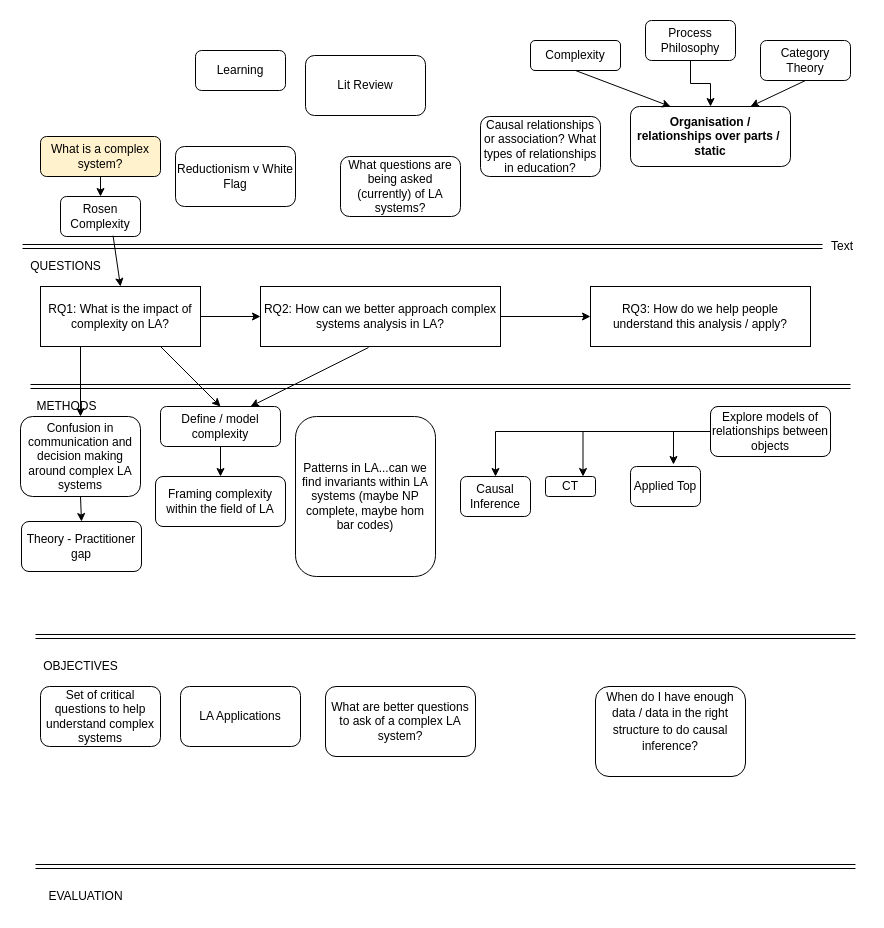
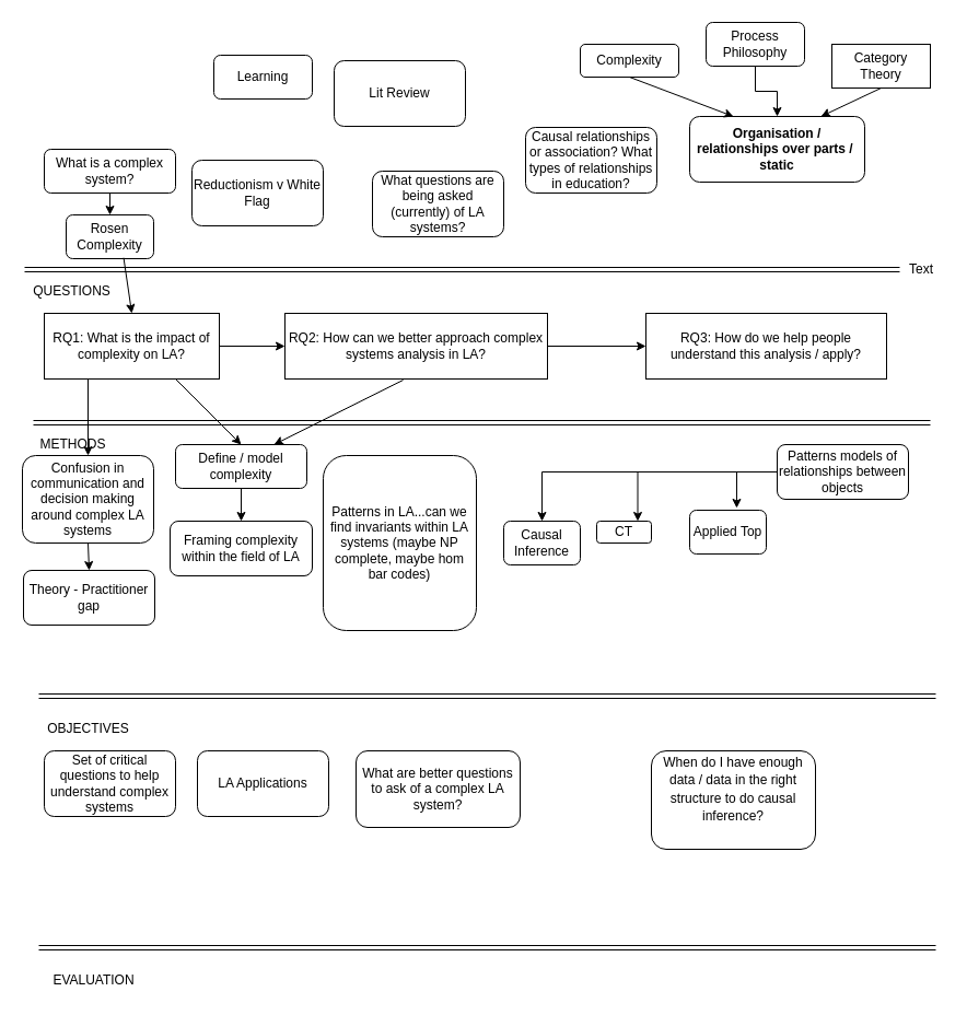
  <mxCell id="0" />
  <mxCell id="1" parent="0" />
  <mxCell id="2" value="&lt;span&gt;RQ1: What is the impact of complexity on LA?&lt;/span&gt;" style="rounded=0;whiteSpace=wrap;html=1;" parent="1" vertex="1"><mxGeometry x="40" y="286" width="160" height="60" as="geometry" /></mxCell>
  <mxCell id="3" value="RQ2: How can we better approach complex systems analysis in LA?" style="rounded=0;whiteSpace=wrap;html=1;" parent="1" vertex="1"><mxGeometry x="260" y="286" width="240" height="60" as="geometry" /></mxCell>
  <mxCell id="4" value="" style="shape=link;html=1;" parent="1" edge="1"><mxGeometry width="50" height="50" relative="1" as="geometry"><mxPoint x="30" y="386" as="sourcePoint" /><mxPoint x="850" y="386" as="targetPoint" /></mxGeometry></mxCell>
  <mxCell id="5" value="" style="shape=link;html=1;" parent="1" edge="1"><mxGeometry width="50" height="50" relative="1" as="geometry"><mxPoint x="35" y="636" as="sourcePoint" /><mxPoint x="855" y="636" as="targetPoint" /></mxGeometry></mxCell>
  <mxCell id="6" value="" style="shape=link;html=1;" parent="1" target="7" edge="1"><mxGeometry width="50" height="50" relative="1" as="geometry"><mxPoint x="22" y="246" as="sourcePoint" /><mxPoint x="842" y="246" as="targetPoint" /></mxGeometry></mxCell>
  <mxCell id="7" value="Text" style="text;html=1;strokeColor=none;fillColor=none;align=center;verticalAlign=middle;whiteSpace=wrap;rounded=0;" parent="1" vertex="1"><mxGeometry x="822" y="236" width="40" height="20" as="geometry" /></mxCell>
  <mxCell id="8" value="QUESTIONS" style="text;html=1;align=center;verticalAlign=middle;resizable=0;points=[];autosize=1;" parent="1" vertex="1"><mxGeometry y="256" width="90" height="20" as="geometry" x="20" /></mxCell>
  <mxCell id="9" value="OBJECTIVES" style="text;html=1;align=center;verticalAlign=middle;resizable=0;points=[];autosize=1;" parent="1" vertex="1"><mxGeometry x="35" y="656" width="90" height="20" as="geometry" /></mxCell>
  <mxCell id="10" value="EVALUATION" style="text;html=1;align=center;verticalAlign=middle;resizable=0;points=[];autosize=1;" parent="1" vertex="1"><mxGeometry x="40" y="886" width="90" height="20" as="geometry" /></mxCell>
  <mxCell id="11" value="" style="shape=link;html=1;" parent="1" edge="1"><mxGeometry width="50" height="50" relative="1" as="geometry"><mxPoint x="35" y="866" as="sourcePoint" /><mxPoint x="855" y="866" as="targetPoint" /></mxGeometry></mxCell>
  <mxCell id="12" value="Framing complexity within the field of LA" style="rounded=1;whiteSpace=wrap;html=1;" parent="1" vertex="1"><mxGeometry x="155" y="476" width="130" height="50" as="geometry" /></mxCell>
  <mxCell id="13" value="CT" style="rounded=1;whiteSpace=wrap;html=1;" parent="1" vertex="1"><mxGeometry x="545" y="476" width="50" height="20" as="geometry" /></mxCell>
  <mxCell id="14" value="Rosen Complexity" style="rounded=1;whiteSpace=wrap;html=1;" parent="1" vertex="1"><mxGeometry x="60" y="196" width="80" height="40" as="geometry" /></mxCell>
  <mxCell id="15" value="Causal Inference" style="rounded=1;whiteSpace=wrap;html=1;" parent="1" vertex="1"><mxGeometry x="460" y="476" width="70" height="40" as="geometry" /></mxCell>
  <mxCell id="16" value="Applied Top" style="rounded=1;whiteSpace=wrap;html=1;" parent="1" vertex="1"><mxGeometry x="630" y="466" width="70" height="40" as="geometry" /></mxCell>
  <mxCell id="17" value="Theory - Practitioner gap" style="rounded=1;whiteSpace=wrap;html=1;" parent="1" vertex="1"><mxGeometry x="21" y="521" width="120" height="50" as="geometry" /></mxCell>
  <mxCell id="18" value="Reductionism v White Flag" style="rounded=1;whiteSpace=wrap;html=1;" parent="1" vertex="1"><mxGeometry x="175" y="146" width="120" height="60" as="geometry" /></mxCell>
  <mxCell id="19" value="LA Applications" style="rounded=1;whiteSpace=wrap;html=1;" parent="1" vertex="1"><mxGeometry x="180" y="686" width="120" height="60" as="geometry" /></mxCell>
  <mxCell id="20" style="edgeStyle=orthogonalEdgeStyle;rounded=0;orthogonalLoop=1;jettySize=auto;html=1;entryX=0.5;entryY=0;entryDx=0;entryDy=0;" parent="1" source="23" target="15" edge="1"><mxGeometry relative="1" as="geometry" /></mxCell>
  <mxCell id="21" style="edgeStyle=orthogonalEdgeStyle;rounded=0;orthogonalLoop=1;jettySize=auto;html=1;entryX=0.75;entryY=0;entryDx=0;entryDy=0;" parent="1" source="23" target="13" edge="1"><mxGeometry relative="1" as="geometry" /></mxCell>
  <mxCell id="22" style="edgeStyle=orthogonalEdgeStyle;rounded=0;orthogonalLoop=1;jettySize=auto;html=1;entryX=0.614;entryY=-0.05;entryDx=0;entryDy=0;entryPerimeter=0;" parent="1" source="23" target="16" edge="1"><mxGeometry relative="1" as="geometry" /></mxCell>
- <mxCell id="23" value="Explore models of relationships between objects" style="rounded=1;whiteSpace=wrap;html=1;" parent="1" vertex="1"><mxGeometry x="710" y="406" width="120" height="50" as="geometry" /></mxCell>
+ <mxCell id="23" value="Patterns models of relationships between objects" style="rounded=1;whiteSpace=wrap;html=1;" parent="1" vertex="1"><mxGeometry x="710" y="406" width="120" height="50" as="geometry" /></mxCell>
  <mxCell id="24" value="Organisation / relationships over parts /&amp;nbsp; static" style="rounded=1;whiteSpace=wrap;html=1;fontStyle=1" parent="1" vertex="1"><mxGeometry x="630" y="106" width="160" height="60" as="geometry" /></mxCell>
  <mxCell id="25" value="What are better questions to ask of a complex LA system?" style="rounded=1;whiteSpace=wrap;html=1;" parent="1" vertex="1"><mxGeometry x="325" y="686" width="150" height="70" as="geometry" /></mxCell>
  <mxCell id="26" value="What questions are being asked (currently) of LA systems?" style="rounded=1;whiteSpace=wrap;html=1;" parent="1" vertex="1"><mxGeometry x="340" y="156" width="120" height="60" as="geometry" /></mxCell>
- <mxCell id="27" value="What is a complex system?" style="rounded=1;whiteSpace=wrap;html=1;fillColor=#fff2cc;" parent="1" vertex="1"><mxGeometry x="40" y="136" width="120" height="40" as="geometry" /></mxCell>
+ <mxCell id="27" value="What is a complex system?" style="rounded=1;whiteSpace=wrap;html=1;" parent="1" vertex="1"><mxGeometry x="40" y="136" width="120" height="40" as="geometry" /></mxCell>
  <mxCell id="28" value="" style="endArrow=classic;html=1;exitX=0.5;exitY=1;exitDx=0;exitDy=0;entryX=0.5;entryY=0;entryDx=0;entryDy=0;" parent="1" source="27" target="14" edge="1"><mxGeometry width="50" height="50" relative="1" as="geometry"><mxPoint x="330" y="336" as="sourcePoint" /><mxPoint x="380" y="286" as="targetPoint" /></mxGeometry></mxCell>
  <mxCell id="29" value="Define / model complexity" style="rounded=1;whiteSpace=wrap;html=1;" parent="1" vertex="1"><mxGeometry x="160" y="406" width="120" height="40" as="geometry" /></mxCell>
  <mxCell id="30" value="" style="endArrow=classic;html=1;exitX=0.75;exitY=1;exitDx=0;exitDy=0;entryX=0.5;entryY=0;entryDx=0;entryDy=0;" parent="1" source="2" target="29" edge="1"><mxGeometry width="50" height="50" relative="1" as="geometry"><mxPoint x="330" y="436" as="sourcePoint" /><mxPoint x="380" y="386" as="targetPoint" /></mxGeometry></mxCell>
  <mxCell id="31" value="" style="endArrow=classic;html=1;exitX=0.657;exitY=0.98;exitDx=0;exitDy=0;exitPerimeter=0;entryX=0.5;entryY=0;entryDx=0;entryDy=0;" parent="1" source="14" target="2" edge="1"><mxGeometry width="50" height="50" relative="1" as="geometry"><mxPoint x="330" y="316" as="sourcePoint" /><mxPoint x="380" y="266" as="targetPoint" /></mxGeometry></mxCell>
  <mxCell id="32" value="Lit Review" style="rounded=1;whiteSpace=wrap;html=1;" parent="1" vertex="1"><mxGeometry x="305" y="55" width="120" height="60" as="geometry" /></mxCell>
  <mxCell id="33" value="" style="endArrow=classic;html=1;exitX=1;exitY=0.5;exitDx=0;exitDy=0;entryX=0;entryY=0.5;entryDx=0;entryDy=0;" parent="1" source="2" target="3" edge="1"><mxGeometry width="50" height="50" relative="1" as="geometry"><mxPoint x="330" y="316" as="sourcePoint" /><mxPoint x="380" y="266" as="targetPoint" /></mxGeometry></mxCell>
  <mxCell id="34" value="RQ3: How do we help people understand this analysis / apply?" style="rounded=0;whiteSpace=wrap;html=1;" parent="1" vertex="1"><mxGeometry x="590" y="286" width="220" height="60" as="geometry" /></mxCell>
  <mxCell id="35" value="Set of critical questions to help understand complex systems" style="rounded=1;whiteSpace=wrap;html=1;" parent="1" vertex="1"><mxGeometry x="40" y="686" width="120" height="60" as="geometry" /></mxCell>
  <mxCell id="36" value="Causal relationships or association? What types of relationships in education?" style="rounded=1;whiteSpace=wrap;html=1;" parent="1" vertex="1"><mxGeometry x="480" y="116" width="120" height="60" as="geometry" /></mxCell>
  <mxCell id="37" value="Patterns in LA...can we find invariants within LA systems (maybe NP complete, maybe hom bar codes)" style="rounded=1;whiteSpace=wrap;html=1;" parent="1" vertex="1"><mxGeometry x="295" y="416" width="140" height="160" as="geometry" /></mxCell>
  <mxCell id="38" value="METHODS" style="text;html=1;align=center;verticalAlign=middle;resizable=0;points=[];autosize=1;" parent="1" vertex="1"><mxGeometry x="26" y="396" width="80" height="20" as="geometry" /></mxCell>
  <mxCell id="39" value="&lt;span id=&quot;docs-internal-guid-866602d7-7fff-1301-0197-4444b002ad99&quot;&gt;&lt;p dir=&quot;ltr&quot; style=&quot;line-height: 1.38 ; margin-top: 0pt ; margin-bottom: 0pt&quot;&gt;&lt;span style=&quot;font-family: &amp;#34;arial&amp;#34; ; vertical-align: baseline&quot;&gt;&lt;font style=&quot;font-size: 12px&quot;&gt;When do I have enough data / data in the right structure to do causal inference?&lt;/font&gt;&lt;/span&gt;&lt;/p&gt;&lt;div&gt;&lt;span style=&quot;font-size: 12pt ; font-family: &amp;#34;arial&amp;#34; ; font-weight: 700 ; vertical-align: baseline&quot;&gt;&lt;br&gt;&lt;/span&gt;&lt;/div&gt;&lt;/span&gt;" style="rounded=1;whiteSpace=wrap;html=1;" parent="1" vertex="1"><mxGeometry x="595" y="686" width="150" height="90" as="geometry" /></mxCell>
  <mxCell id="40" style="edgeStyle=orthogonalEdgeStyle;rounded=0;orthogonalLoop=1;jettySize=auto;html=1;exitX=0.5;exitY=1;exitDx=0;exitDy=0;entryX=0.5;entryY=0;entryDx=0;entryDy=0;" parent="1" source="41" target="24" edge="1"><mxGeometry relative="1" as="geometry" /></mxCell>
  <mxCell id="41" value="Process Philosophy" style="rounded=1;whiteSpace=wrap;html=1;" parent="1" vertex="1"><mxGeometry x="645" y="20" width="90" height="40" as="geometry" /></mxCell>
- <mxCell id="42" value="Category Theory" style="rounded=1;whiteSpace=wrap;html=1;" parent="1" vertex="1"><mxGeometry x="760" y="40" width="90" height="40" as="geometry" /></mxCell>
+ <mxCell id="42" value="Category Theory" style="whiteSpace=wrap;html=1;rounded=0;" parent="1" vertex="1"><mxGeometry x="760" y="40" width="90" height="40" as="geometry" /></mxCell>
  <mxCell id="43" value="Complexity" style="rounded=1;whiteSpace=wrap;html=1;" parent="1" vertex="1"><mxGeometry x="530" y="40" width="90" height="30" as="geometry" /></mxCell>
  <mxCell id="44" value="Learning" style="rounded=1;whiteSpace=wrap;html=1;" parent="1" vertex="1"><mxGeometry x="195" y="50" width="90" height="40" as="geometry" /></mxCell>
  <mxCell id="45" value="" style="endArrow=classic;html=1;exitX=0.5;exitY=1;exitDx=0;exitDy=0;entryX=0.25;entryY=0;entryDx=0;entryDy=0;" parent="1" source="43" target="24" edge="1"><mxGeometry width="50" height="50" relative="1" as="geometry"><mxPoint x="480" y="106" as="sourcePoint" /><mxPoint x="530" y="50" as="targetPoint" /></mxGeometry></mxCell>
  <mxCell id="46" value="" style="endArrow=classic;html=1;exitX=0.5;exitY=1;exitDx=0;exitDy=0;entryX=0.75;entryY=0;entryDx=0;entryDy=0;" parent="1" source="42" target="24" edge="1"><mxGeometry width="50" height="50" relative="1" as="geometry"><mxPoint x="330" y="316" as="sourcePoint" /><mxPoint x="380" y="266" as="targetPoint" /></mxGeometry></mxCell>
  <mxCell id="47" value="" style="endArrow=classic;html=1;entryX=0;entryY=0.5;entryDx=0;entryDy=0;exitX=1;exitY=0.5;exitDx=0;exitDy=0;" edge="1" parent="1" source="3" target="34"><mxGeometry width="50" height="50" relative="1" as="geometry"><mxPoint x="420" y="376" as="sourcePoint" /><mxPoint x="470" y="326" as="targetPoint" /></mxGeometry></mxCell>
  <mxCell id="48" value="" style="endArrow=classic;html=1;exitX=0.45;exitY=1.017;exitDx=0;exitDy=0;exitPerimeter=0;entryX=0.75;entryY=0;entryDx=0;entryDy=0;" edge="1" parent="1" source="3" target="29"><mxGeometry width="50" height="50" relative="1" as="geometry"><mxPoint x="420" y="376" as="sourcePoint" /><mxPoint x="470" y="326" as="targetPoint" /></mxGeometry></mxCell>
  <mxCell id="49" value="" style="endArrow=classic;html=1;exitX=0.25;exitY=1;exitDx=0;exitDy=0;entryX=0.5;entryY=0;entryDx=0;entryDy=0;" edge="1" parent="1" source="2" target="51"><mxGeometry width="50" height="50" relative="1" as="geometry"><mxPoint x="420" y="376" as="sourcePoint" /><mxPoint x="470" y="326" as="targetPoint" /></mxGeometry></mxCell>
  <mxCell id="50" value="" style="endArrow=classic;html=1;exitX=0.5;exitY=1;exitDx=0;exitDy=0;entryX=0.5;entryY=0;entryDx=0;entryDy=0;" edge="1" parent="1" source="29" target="12"><mxGeometry width="50" height="50" relative="1" as="geometry"><mxPoint x="420" y="376" as="sourcePoint" /><mxPoint x="470" y="326" as="targetPoint" /></mxGeometry></mxCell>
  <mxCell id="51" value="Confusion in communication and decision making around complex LA systems" style="rounded=1;whiteSpace=wrap;html=1;" vertex="1" parent="1"><mxGeometry y="416" width="120" height="80" as="geometry" x="20" /></mxCell>
  <mxCell id="52" value="" style="endArrow=classic;html=1;exitX=0.5;exitY=1;exitDx=0;exitDy=0;entryX=0.5;entryY=0;entryDx=0;entryDy=0;" edge="1" parent="1" source="51" target="17"><mxGeometry width="50" height="50" relative="1" as="geometry"><mxPoint x="420" y="356" as="sourcePoint" /><mxPoint x="470" y="306" as="targetPoint" /></mxGeometry></mxCell>
